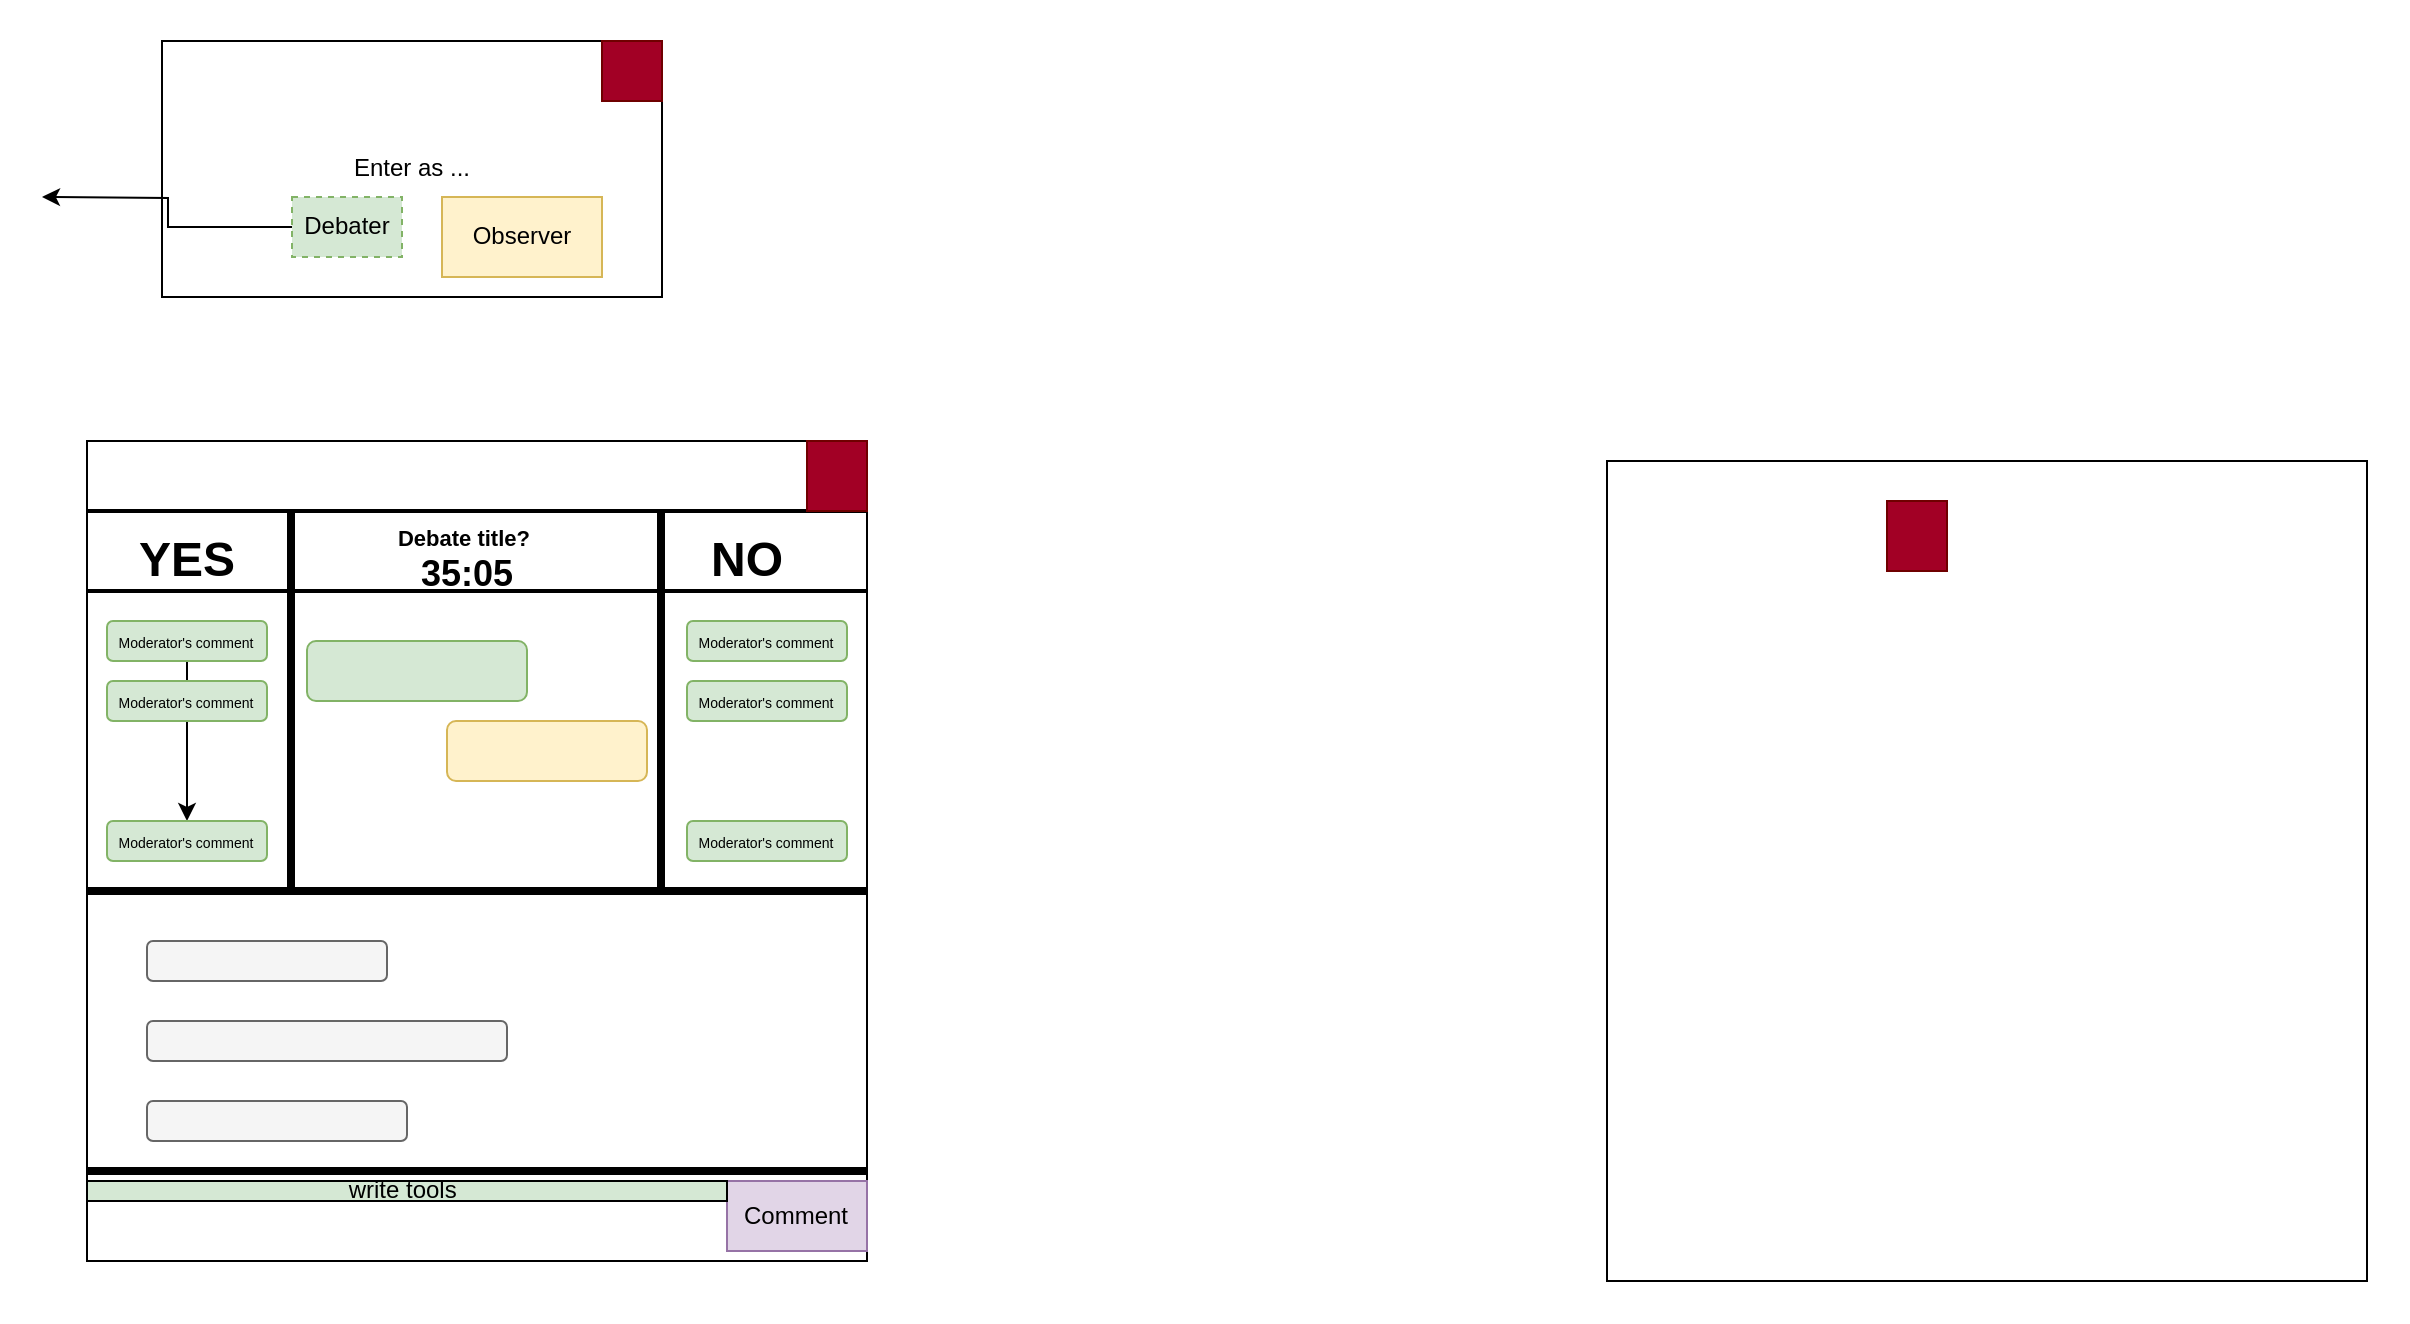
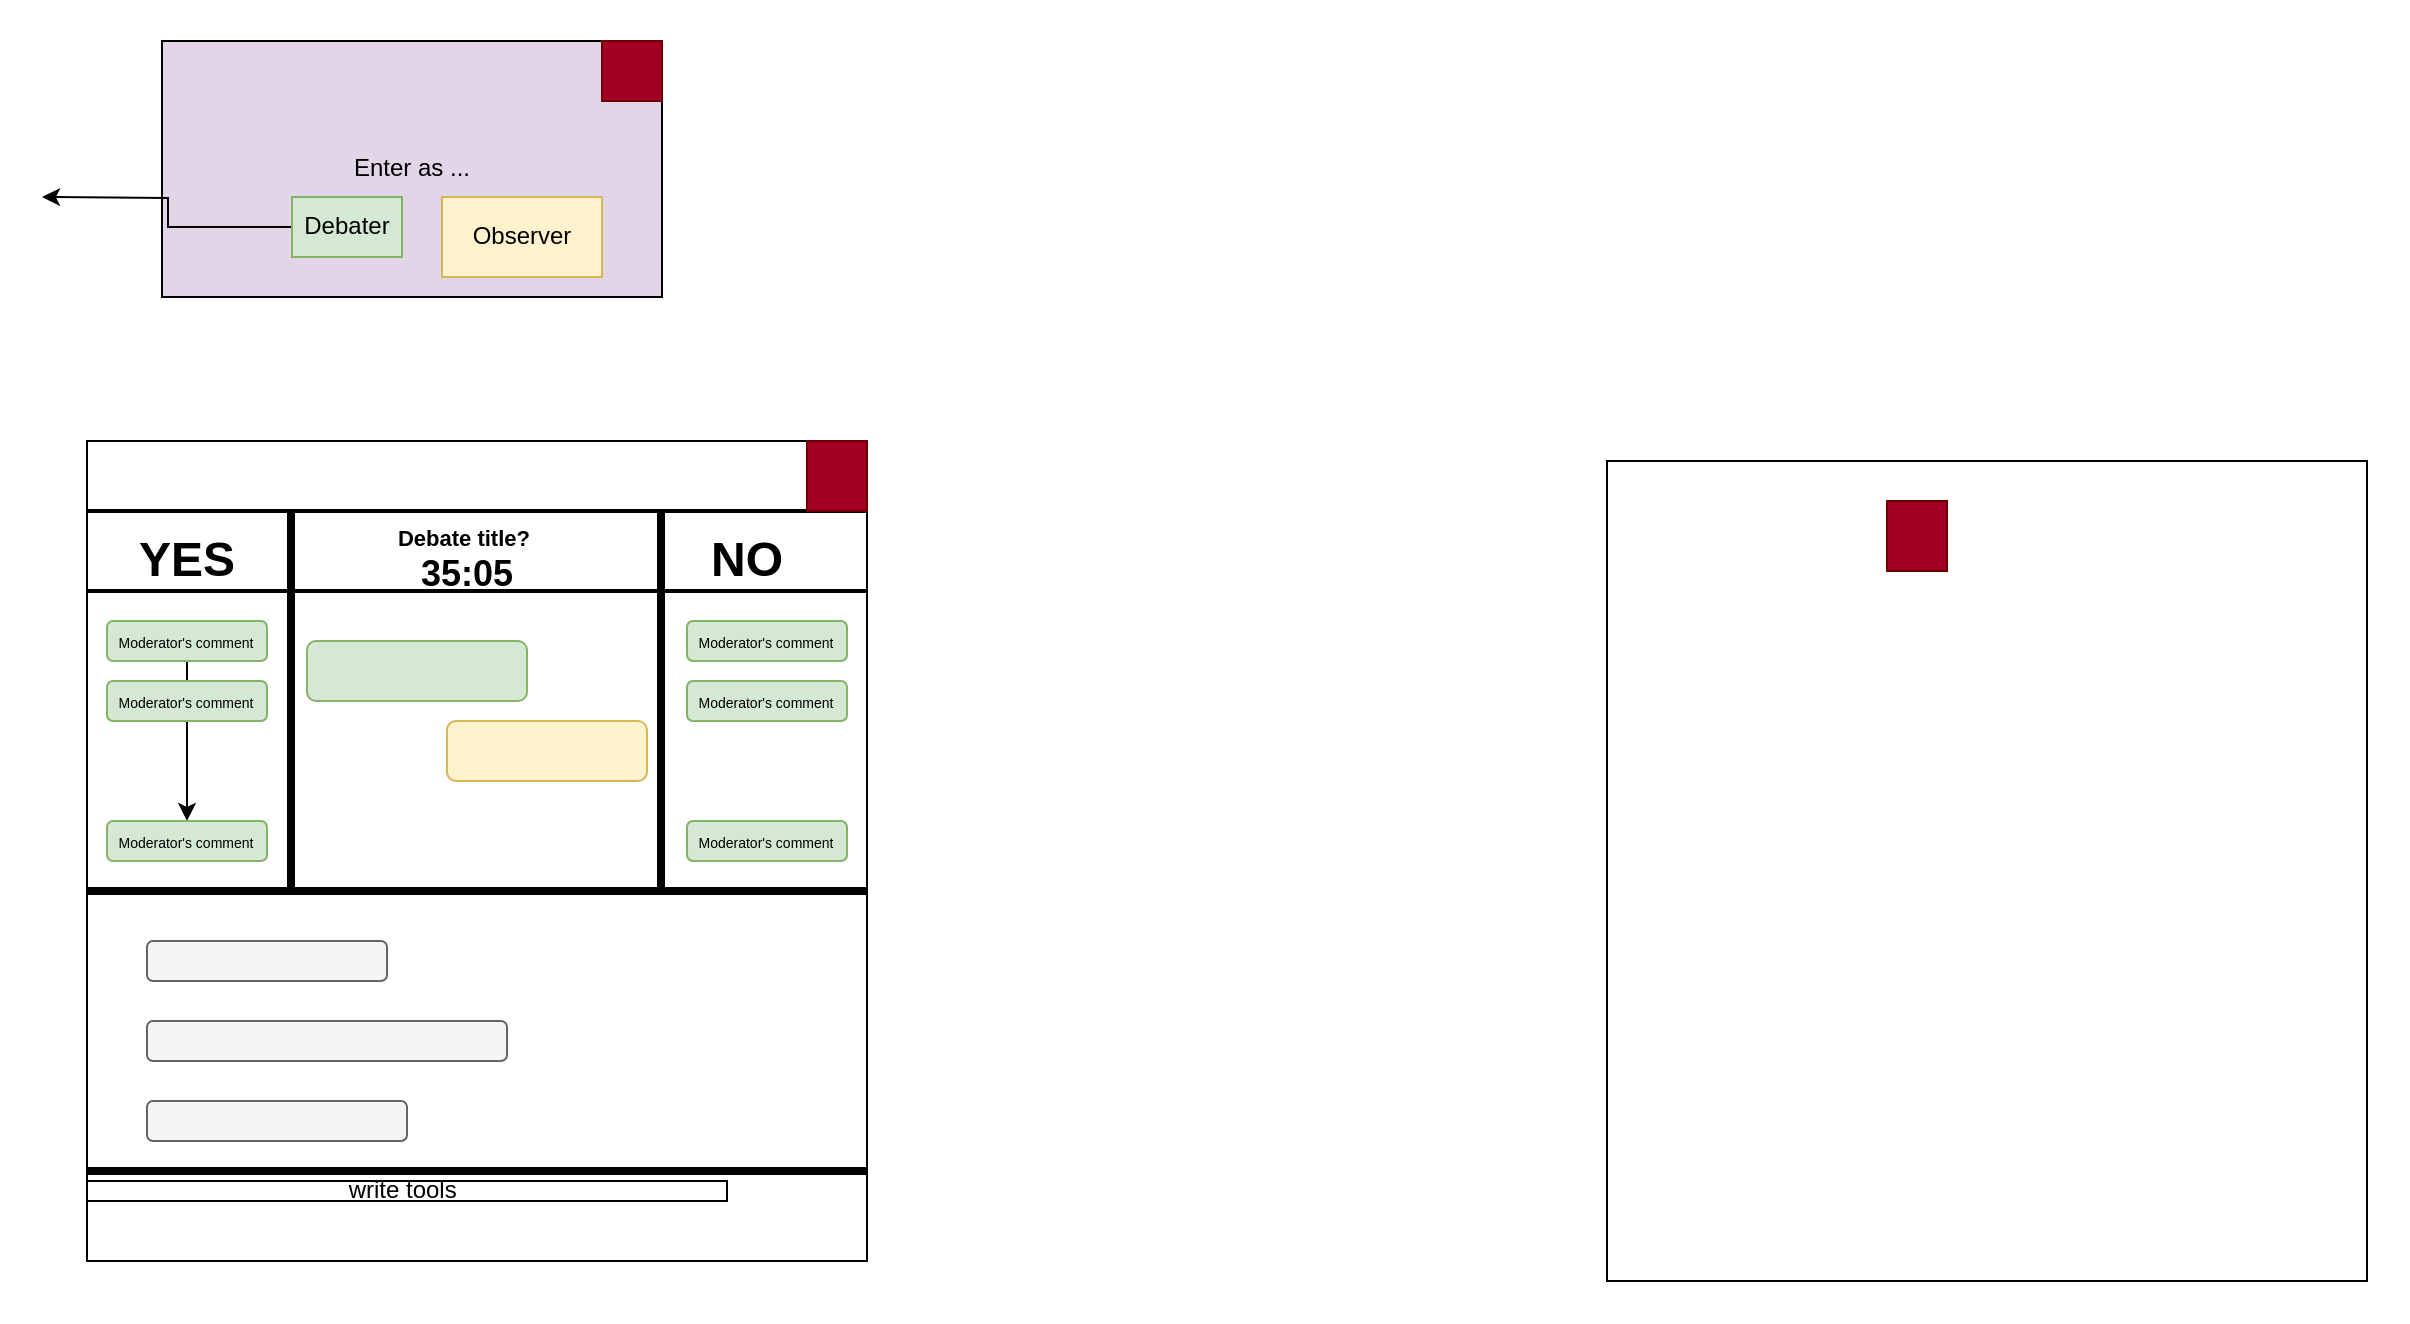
  <mxCell id="0" />
  <mxCell id="1" parent="0" />
- <mxCell id="2" value="Enter as ..." style="rounded=0;whiteSpace=wrap;html=1;" vertex="1" parent="1"><mxGeometry x="80.5" y="20" width="250" height="128" as="geometry" /></mxCell>
+ <mxCell id="2" value="Enter as ..." style="rounded=0;whiteSpace=wrap;html=1;fillColor=#e1d5e7;" vertex="1" parent="1"><mxGeometry x="80.5" y="20" width="250" height="128" as="geometry" /></mxCell>
  <mxCell id="3" style="edgeStyle=orthogonalEdgeStyle;rounded=0;orthogonalLoop=1;jettySize=auto;html=1;exitX=0;exitY=0.5;exitDx=0;exitDy=0;" edge="1" parent="1" source="4"><mxGeometry relative="1" as="geometry"><mxPoint x="20.5" y="98" as="targetPoint" /></mxGeometry></mxCell>
- <mxCell id="4" value="Debater" style="rounded=0;whiteSpace=wrap;html=1;fillColor=#d5e8d4;strokeColor=#82b366;dashed=1;" vertex="1" parent="1"><mxGeometry x="145.5" y="98" width="55" height="30" as="geometry" /></mxCell>
+ <mxCell id="4" value="Debater" style="rounded=0;whiteSpace=wrap;html=1;fillColor=#d5e8d4;strokeColor=#82b366;" vertex="1" parent="1"><mxGeometry x="145.5" y="98" width="55" height="30" as="geometry" /></mxCell>
  <mxCell id="5" value="Observer" style="rounded=0;whiteSpace=wrap;html=1;fillColor=#fff2cc;strokeColor=#d6b656;" vertex="1" parent="1"><mxGeometry x="220.5" y="98" width="80" height="40" as="geometry" /></mxCell>
  <mxCell id="6" value="" style="rounded=0;whiteSpace=wrap;html=1;fillColor=#a20025;strokeColor=#6F0000;fontColor=#ffffff;" vertex="1" parent="1"><mxGeometry x="300.5" y="20" width="30" height="30" as="geometry" /></mxCell>
  <mxCell id="7" value="" style="rounded=0;whiteSpace=wrap;html=1;strokeColor=#000000;" vertex="1" parent="1"><mxGeometry x="43" y="220" width="390" height="410" as="geometry" /></mxCell>
  <mxCell id="8" value="" style="line;strokeWidth=2;html=1;" vertex="1" parent="1"><mxGeometry x="43" y="250" width="390" height="10" as="geometry" /></mxCell>
  <mxCell id="9" value="" style="rounded=0;whiteSpace=wrap;html=1;fillColor=#a20025;strokeColor=#6F0000;fontColor=#ffffff;" vertex="1" parent="1"><mxGeometry x="403" y="220" width="30" height="35" as="geometry" /></mxCell>
  <mxCell id="10" value="" style="line;strokeWidth=2;html=1;" vertex="1" parent="1"><mxGeometry x="43" y="290" width="390" height="10" as="geometry" /></mxCell>
  <mxCell id="11" value="" style="line;strokeWidth=4;html=1;perimeter=backbonePerimeter;points=[];outlineConnect=0;rotation=90;" vertex="1" parent="1"><mxGeometry x="234" y="346" width="192" height="10" as="geometry" /></mxCell>
  <mxCell id="12" value="" style="line;strokeWidth=4;html=1;perimeter=backbonePerimeter;points=[];outlineConnect=0;rotation=90;" vertex="1" parent="1"><mxGeometry x="49" y="340" width="192" height="20" as="geometry" /></mxCell>
  <mxCell id="13" value="" style="line;strokeWidth=4;html=1;perimeter=backbonePerimeter;points=[];outlineConnect=0;" vertex="1" parent="1"><mxGeometry x="43" y="440" width="390" height="10" as="geometry" /></mxCell>
  <mxCell id="14" value="" style="line;strokeWidth=4;html=1;perimeter=backbonePerimeter;points=[];outlineConnect=0;" vertex="1" parent="1"><mxGeometry x="43" y="580" width="390" height="10" as="geometry" /></mxCell>
  <mxCell id="15" value="" style="rounded=1;whiteSpace=wrap;html=1;strokeColor=#666666;fillColor=#f5f5f5;fontColor=#333333;" vertex="1" parent="1"><mxGeometry x="73" y="470" width="120" height="20" as="geometry" /></mxCell>
  <mxCell id="16" value="" style="rounded=1;whiteSpace=wrap;html=1;strokeColor=#666666;fillColor=#f5f5f5;fontColor=#333333;" vertex="1" parent="1"><mxGeometry x="73" y="510" width="180" height="20" as="geometry" /></mxCell>
  <mxCell id="17" value="" style="rounded=1;whiteSpace=wrap;html=1;strokeColor=#666666;fillColor=#f5f5f5;fontColor=#333333;" vertex="1" parent="1"><mxGeometry x="73" y="550" width="130" height="20" as="geometry" /></mxCell>
  <mxCell id="18" value="" style="edgeStyle=orthogonalEdgeStyle;rounded=0;orthogonalLoop=1;jettySize=auto;html=1;" edge="1" parent="1" source="19" target="20"><mxGeometry relative="1" as="geometry" /></mxCell>
  <mxCell id="19" value="&lt;font style=&quot;font-size: 7px&quot;&gt;Moderator's comment&lt;/font&gt;" style="rounded=1;whiteSpace=wrap;html=1;strokeColor=#82b366;fillColor=#d5e8d4;" vertex="1" parent="1"><mxGeometry x="53" y="310" width="80" height="20" as="geometry" /></mxCell>
  <mxCell id="20" value="&lt;font style=&quot;font-size: 7px&quot;&gt;Moderator's comment&lt;/font&gt;" style="rounded=1;whiteSpace=wrap;html=1;strokeColor=#82b366;fillColor=#d5e8d4;" vertex="1" parent="1"><mxGeometry x="53" y="410" width="80" height="20" as="geometry" /></mxCell>
  <mxCell id="21" value="&lt;span style=&quot;font-size: 7px ; line-height: 60%&quot;&gt;Moderator's comment&lt;/span&gt;" style="rounded=1;whiteSpace=wrap;html=1;strokeColor=#82b366;fillColor=#d5e8d4;" vertex="1" parent="1"><mxGeometry x="53" y="340" width="80" height="20" as="geometry" /></mxCell>
  <mxCell id="22" value="" style="rounded=1;whiteSpace=wrap;html=1;strokeColor=#82b366;fillColor=#d5e8d4;" vertex="1" parent="1"><mxGeometry x="153" y="320" width="110" height="30" as="geometry" /></mxCell>
  <mxCell id="23" value="" style="rounded=1;whiteSpace=wrap;html=1;strokeColor=#d6b656;fillColor=#fff2cc;" vertex="1" parent="1"><mxGeometry x="223" y="360" width="100" height="30" as="geometry" /></mxCell>
  <mxCell id="24" value="" style="rounded=0;whiteSpace=wrap;html=1;strokeColor=#000000;" vertex="1" parent="1"><mxGeometry x="803" y="230" width="380" height="410" as="geometry" /></mxCell>
- <mxCell id="25" value="Comment" style="rounded=0;whiteSpace=wrap;html=1;fillColor=#e1d5e7;strokeColor=#9673a6;" vertex="1" parent="1"><mxGeometry x="363" y="590" width="70" height="35" as="geometry" /></mxCell>
  <mxCell id="26" value="" style="rounded=0;whiteSpace=wrap;html=1;fillColor=#a20025;strokeColor=#6F0000;fontColor=#ffffff;" vertex="1" parent="1"><mxGeometry x="943" y="250" width="30" height="35" as="geometry" /></mxCell>
- <mxCell id="27" value="write tools&amp;nbsp;" style="rounded=0;whiteSpace=wrap;html=1;strokeColor=#000000;fillColor=#d5e8d4;" vertex="1" parent="1"><mxGeometry x="43" y="590" width="320" height="10" as="geometry" /></mxCell>
+ <mxCell id="27" value="write tools&amp;nbsp;" style="rounded=0;whiteSpace=wrap;html=1;strokeColor=#000000;" vertex="1" parent="1"><mxGeometry x="43" y="590" width="320" height="10" as="geometry" /></mxCell>
  <mxCell id="28" value="YES" style="text;strokeColor=none;fillColor=none;html=1;fontSize=24;fontStyle=1;verticalAlign=middle;align=center;" vertex="1" parent="1"><mxGeometry x="43" y="260" width="100" height="40" as="geometry" /></mxCell>
  <mxCell id="29" value="NO" style="text;strokeColor=none;fillColor=none;html=1;fontSize=24;fontStyle=1;verticalAlign=middle;align=center;" vertex="1" parent="1"><mxGeometry x="323" y="260" width="100" height="40" as="geometry" /></mxCell>
  <mxCell id="30" value="&lt;font style=&quot;font-size: 18px&quot;&gt;35:05&lt;/font&gt;" style="text;strokeColor=none;fillColor=none;html=1;fontSize=24;fontStyle=1;verticalAlign=middle;align=center;" vertex="1" parent="1"><mxGeometry x="203" y="270" width="60" height="30" as="geometry" /></mxCell>
  <mxCell id="31" value="&lt;font style=&quot;font-size: 11px&quot;&gt;Debate title?&amp;nbsp;&lt;/font&gt;" style="text;strokeColor=none;fillColor=none;html=1;fontSize=24;fontStyle=1;verticalAlign=middle;align=center;" vertex="1" parent="1"><mxGeometry x="183" y="260" width="100" height="10" as="geometry" /></mxCell>
  <mxCell id="32" value="&lt;font style=&quot;font-size: 7px&quot;&gt;Moderator's comment&lt;/font&gt;" style="rounded=1;whiteSpace=wrap;html=1;strokeColor=#82b366;fillColor=#d5e8d4;" vertex="1" parent="1"><mxGeometry x="343" y="310" width="80" height="20" as="geometry" /></mxCell>
  <mxCell id="33" value="&lt;font style=&quot;font-size: 7px&quot;&gt;Moderator's comment&lt;/font&gt;" style="rounded=1;whiteSpace=wrap;html=1;strokeColor=#82b366;fillColor=#d5e8d4;" vertex="1" parent="1"><mxGeometry x="343" y="410" width="80" height="20" as="geometry" /></mxCell>
  <mxCell id="34" value="&lt;span style=&quot;font-size: 7px ; line-height: 60%&quot;&gt;Moderator's comment&lt;/span&gt;" style="rounded=1;whiteSpace=wrap;html=1;strokeColor=#82b366;fillColor=#d5e8d4;" vertex="1" parent="1"><mxGeometry x="343" y="340" width="80" height="20" as="geometry" /></mxCell>
